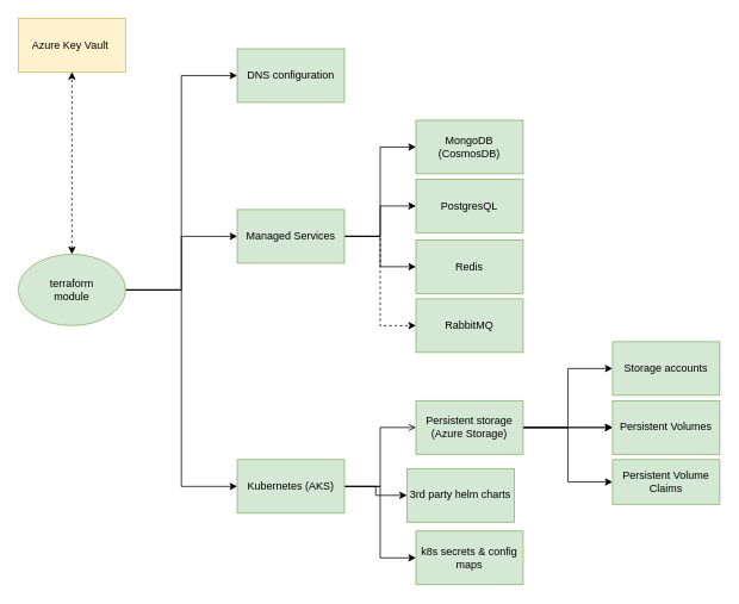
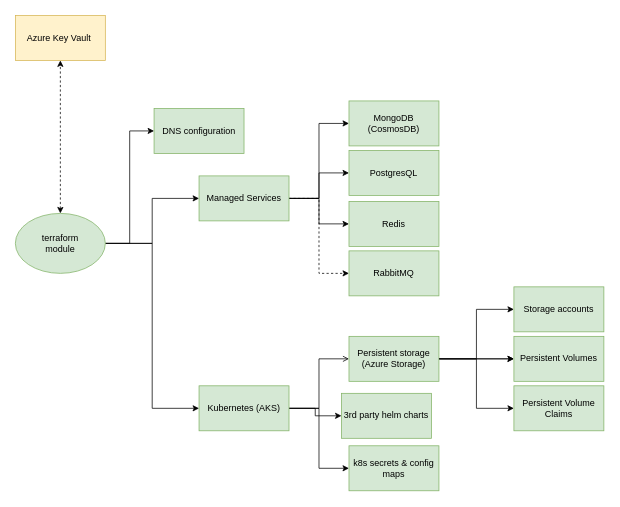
  <mxCell id="0" />
  <mxCell id="1" parent="0" />
- <mxCell id="2" value="DNS configuration" style="rounded=0;whiteSpace=wrap;html=1;fillColor=#d5e8d4;strokeColor=#82b366;" vertex="1" parent="1"><mxGeometry x="265" y="54" width="120" height="60" as="geometry" /></mxCell>
+ <mxCell id="2" value="DNS configuration" style="rounded=0;whiteSpace=wrap;html=1;fillColor=#d5e8d4;strokeColor=#82b366;" vertex="1" parent="1"><mxGeometry x="205" y="144" width="120" height="60" as="geometry" /></mxCell>
  <mxCell id="3" value="" style="edgeStyle=elbowEdgeStyle;rounded=0;orthogonalLoop=1;jettySize=auto;html=1;" edge="1" parent="1" source="7" target="8"><mxGeometry relative="1" as="geometry" /></mxCell>
  <mxCell id="4" value="" style="edgeStyle=orthogonalEdgeStyle;rounded=0;orthogonalLoop=1;jettySize=auto;html=1;" edge="1" parent="1" source="7" target="9"><mxGeometry relative="1" as="geometry" /></mxCell>
  <mxCell id="5" value="" style="edgeStyle=elbowEdgeStyle;rounded=0;orthogonalLoop=1;jettySize=auto;html=1;" edge="1" parent="1" source="7" target="10"><mxGeometry relative="1" as="geometry" /></mxCell>
  <mxCell id="6" value="" style="edgeStyle=elbowEdgeStyle;rounded=0;orthogonalLoop=1;jettySize=auto;html=1;dashed=1;" edge="1" parent="1" source="7" target="24"><mxGeometry relative="1" as="geometry" /></mxCell>
  <mxCell id="7" value="Managed Services" style="rounded=0;whiteSpace=wrap;html=1;fillColor=#d5e8d4;strokeColor=#82b366;" vertex="1" parent="1"><mxGeometry x="265" y="234" width="120" height="60" as="geometry" /></mxCell>
  <mxCell id="8" value="MongoDB&lt;br&gt;(CosmosDB)" style="whiteSpace=wrap;html=1;rounded=0;fillColor=#d5e8d4;strokeColor=#82b366;" vertex="1" parent="1"><mxGeometry x="465" y="134" width="120" height="60" as="geometry" /></mxCell>
  <mxCell id="9" value="PostgresQL" style="whiteSpace=wrap;html=1;rounded=0;fillColor=#d5e8d4;strokeColor=#82b366;" vertex="1" parent="1"><mxGeometry x="465" y="200" width="120" height="60" as="geometry" /></mxCell>
  <mxCell id="10" value="Redis" style="whiteSpace=wrap;html=1;rounded=0;fillColor=#d5e8d4;strokeColor=#82b366;" vertex="1" parent="1"><mxGeometry x="465" y="268" width="120" height="60" as="geometry" /></mxCell>
  <mxCell id="11" value="" style="edgeStyle=elbowEdgeStyle;rounded=0;orthogonalLoop=1;jettySize=auto;html=1;endArrow=open;" edge="1" parent="1" source="14" target="18"><mxGeometry relative="1" as="geometry" /></mxCell>
  <mxCell id="12" value="" style="edgeStyle=orthogonalEdgeStyle;rounded=0;orthogonalLoop=1;jettySize=auto;html=1;" edge="1" parent="1" source="14" target="23"><mxGeometry relative="1" as="geometry" /></mxCell>
  <mxCell id="13" style="edgeStyle=elbowEdgeStyle;rounded=0;orthogonalLoop=1;jettySize=auto;html=1;exitX=1;exitY=0.5;exitDx=0;exitDy=0;entryX=0;entryY=0.5;entryDx=0;entryDy=0;" edge="1" parent="1" source="14" target="25"><mxGeometry relative="1" as="geometry" /></mxCell>
  <mxCell id="14" value="Kubernetes (AKS)" style="rounded=0;whiteSpace=wrap;html=1;fillColor=#d5e8d4;strokeColor=#82b366;" vertex="1" parent="1"><mxGeometry x="265" y="514" width="120" height="60" as="geometry" /></mxCell>
  <mxCell id="15" value="" style="edgeStyle=elbowEdgeStyle;rounded=0;orthogonalLoop=1;jettySize=auto;html=1;" edge="1" parent="1" source="18" target="19"><mxGeometry relative="1" as="geometry" /></mxCell>
  <mxCell id="16" value="" style="edgeStyle=orthogonalEdgeStyle;rounded=0;orthogonalLoop=1;jettySize=auto;html=1;" edge="1" parent="1" source="18" target="22"><mxGeometry relative="1" as="geometry" /></mxCell>
  <mxCell id="17" value="" style="edgeStyle=elbowEdgeStyle;rounded=0;orthogonalLoop=1;jettySize=auto;html=1;entryX=0;entryY=0.5;entryDx=0;entryDy=0;exitX=1;exitY=0.5;exitDx=0;exitDy=0;" edge="1" parent="1" source="18" target="20"><mxGeometry relative="1" as="geometry"><Array as="points"><mxPoint x="635" y="504" /></Array></mxGeometry></mxCell>
  <mxCell id="18" value="Persistent storage&lt;br&gt;(Azure Storage)" style="whiteSpace=wrap;html=1;rounded=0;fillColor=#d5e8d4;strokeColor=#82b366;" vertex="1" parent="1"><mxGeometry x="465" y="448" width="120" height="60" as="geometry" /></mxCell>
  <mxCell id="19" value="Storage accounts" style="whiteSpace=wrap;html=1;rounded=0;fillColor=#d5e8d4;strokeColor=#82b366;" vertex="1" parent="1"><mxGeometry x="685" y="382" width="120" height="60" as="geometry" /></mxCell>
- <mxCell id="20" value="Persistent Volume Claims" style="whiteSpace=wrap;html=1;rounded=0;fillColor=#d5e8d4;strokeColor=#82b366;" vertex="1" parent="1"><mxGeometry x="685" y="514" width="120" height="50" as="geometry" /></mxCell>
+ <mxCell id="20" value="Persistent Volume Claims" style="whiteSpace=wrap;html=1;rounded=0;fillColor=#d5e8d4;strokeColor=#82b366;" vertex="1" parent="1"><mxGeometry x="685" y="514" width="120" height="60" as="geometry" /></mxCell>
  <mxCell id="21" value="" style="edgeStyle=elbowEdgeStyle;rounded=0;orthogonalLoop=1;jettySize=auto;html=1;" edge="1" parent="1" source="18" target="22"><mxGeometry relative="1" as="geometry"><mxPoint x="585" y="444" as="sourcePoint" /><mxPoint x="730" y="554" as="targetPoint" /></mxGeometry></mxCell>
  <mxCell id="22" value="Persistent Volumes" style="whiteSpace=wrap;html=1;rounded=0;fillColor=#d5e8d4;strokeColor=#82b366;" vertex="1" parent="1"><mxGeometry x="685" y="448" width="120" height="60" as="geometry" /></mxCell>
  <mxCell id="23" value="3rd party helm charts" style="whiteSpace=wrap;html=1;rounded=0;fillColor=#d5e8d4;strokeColor=#82b366;" vertex="1" parent="1"><mxGeometry x="455" y="524" width="120" height="60" as="geometry" /></mxCell>
  <mxCell id="24" value="RabbitMQ" style="whiteSpace=wrap;html=1;rounded=0;fillColor=#d5e8d4;strokeColor=#82b366;" vertex="1" parent="1"><mxGeometry x="465" y="334" width="120" height="60" as="geometry" /></mxCell>
  <mxCell id="25" value="k8s secrets &amp;amp; config maps" style="whiteSpace=wrap;html=1;rounded=0;fillColor=#d5e8d4;strokeColor=#82b366;" vertex="1" parent="1"><mxGeometry x="465" y="594" width="120" height="60" as="geometry" /></mxCell>
  <mxCell id="26" style="edgeStyle=orthogonalEdgeStyle;rounded=0;orthogonalLoop=1;jettySize=auto;html=1;exitX=1;exitY=0.5;exitDx=0;exitDy=0;entryX=0;entryY=0.5;entryDx=0;entryDy=0;" edge="1" parent="1" source="30" target="2"><mxGeometry relative="1" as="geometry" /></mxCell>
  <mxCell id="27" style="edgeStyle=orthogonalEdgeStyle;rounded=0;orthogonalLoop=1;jettySize=auto;html=1;exitX=1;exitY=0.5;exitDx=0;exitDy=0;" edge="1" parent="1" source="30" target="7"><mxGeometry relative="1" as="geometry" /></mxCell>
  <mxCell id="28" style="edgeStyle=orthogonalEdgeStyle;rounded=0;orthogonalLoop=1;jettySize=auto;html=1;exitX=1;exitY=0.5;exitDx=0;exitDy=0;entryX=0;entryY=0.5;entryDx=0;entryDy=0;" edge="1" parent="1" source="30" target="14"><mxGeometry relative="1" as="geometry" /></mxCell>
  <mxCell id="29" style="edgeStyle=orthogonalEdgeStyle;rounded=0;orthogonalLoop=1;jettySize=auto;html=1;exitX=0.5;exitY=0;exitDx=0;exitDy=0;entryX=0.5;entryY=1;entryDx=0;entryDy=0;startArrow=classic;startFill=1;dashed=1;" edge="1" parent="1" source="30" target="31"><mxGeometry relative="1" as="geometry" /></mxCell>
  <mxCell id="30" value="terraform&lt;br&gt;module" style="ellipse;whiteSpace=wrap;html=1;fillColor=#d5e8d4;strokeColor=#82b366;" vertex="1" parent="1"><mxGeometry x="20" y="284" width="120" height="80" as="geometry" /></mxCell>
  <mxCell id="31" value="Azure Key Vault&amp;nbsp;" style="rounded=0;whiteSpace=wrap;html=1;fillColor=#fff2cc;strokeColor=#d6b656;" vertex="1" parent="1"><mxGeometry x="20" y="20" width="120" height="60" as="geometry" /></mxCell>
